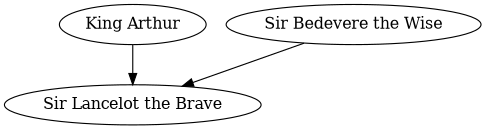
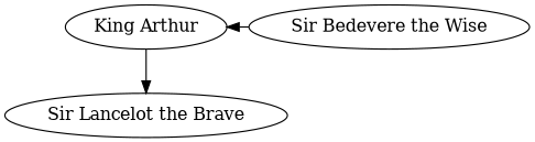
  digraph {
    n1 [label="King Arthur"]
    n2 [label="Sir Lancelot the Brave"]
    n3 [label="Sir Bedevere the Wise"]
    n1 -> n2
-   n3 -> n2 [constraint=false]
+   n3 -> n1 [constraint=false]
  }
